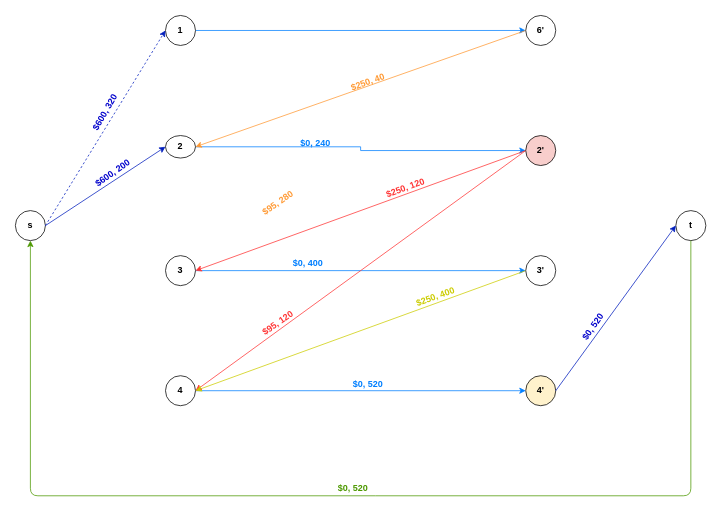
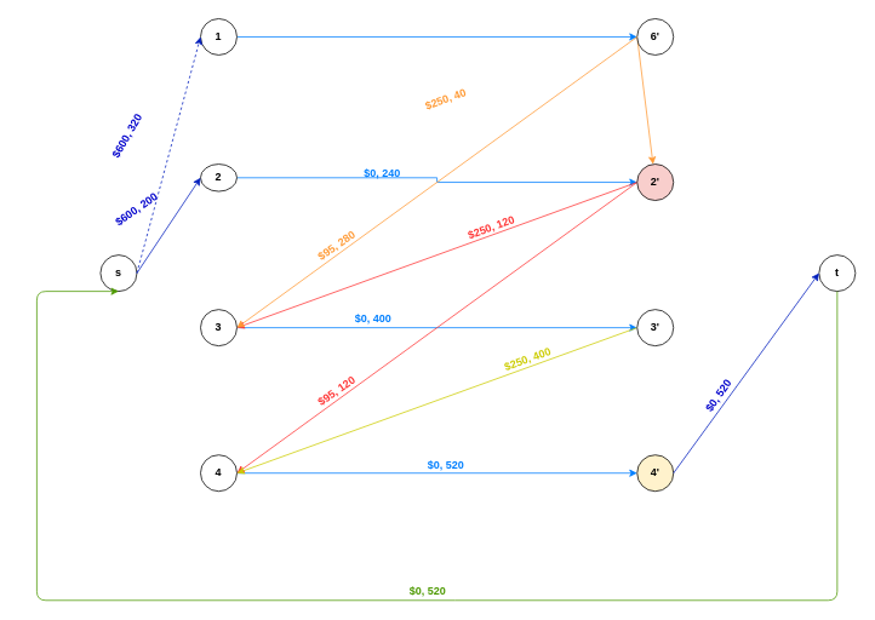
  <mxCell id="0" />
  <mxCell id="1" parent="0" />
- <mxCell id="2" value="&lt;b&gt;s&lt;/b&gt;" style="ellipse;whiteSpace=wrap;html=1;aspect=fixed;" vertex="1" parent="1"><mxGeometry x="20" y="280" width="40" height="40" as="geometry" /></mxCell>
+ <mxCell id="2" value="&lt;b&gt;s&lt;/b&gt;" style="ellipse;whiteSpace=wrap;html=1;aspect=fixed;" vertex="1" parent="1"><mxGeometry x="110" y="280" width="40" height="40" as="geometry" /></mxCell>
  <mxCell id="3" style="edgeStyle=orthogonalEdgeStyle;rounded=0;orthogonalLoop=1;jettySize=auto;html=1;entryX=0;entryY=0.5;entryDx=0;entryDy=0;fontSize=10;fontColor=#33FFFF;strokeColor=#007FFF;" edge="1" parent="1" source="4" target="18"><mxGeometry relative="1" as="geometry" /></mxCell>
  <mxCell id="4" value="&lt;b&gt;1&lt;/b&gt;" style="ellipse;whiteSpace=wrap;html=1;aspect=fixed;" vertex="1" parent="1"><mxGeometry x="220" y="20" width="40" height="40" as="geometry" /></mxCell>
  <mxCell id="5" style="edgeStyle=orthogonalEdgeStyle;rounded=0;orthogonalLoop=1;jettySize=auto;html=1;entryX=0;entryY=0.5;entryDx=0;entryDy=0;fontSize=10;fontColor=#33FFFF;strokeColor=#007FFF;" edge="1" parent="1" source="6" target="19"><mxGeometry relative="1" as="geometry" /></mxCell>
  <mxCell id="6" value="&lt;b&gt;2&lt;/b&gt;" style="ellipse;whiteSpace=wrap;html=1;aspect=fixed;" vertex="1" parent="1"><mxGeometry x="220" y="180" width="40" height="30" as="geometry" /></mxCell>
  <mxCell id="7" style="edgeStyle=orthogonalEdgeStyle;rounded=0;orthogonalLoop=1;jettySize=auto;html=1;entryX=0;entryY=0.5;entryDx=0;entryDy=0;fontSize=10;fontColor=#33FFFF;strokeColor=#007FFF;" edge="1" parent="1" source="8" target="20"><mxGeometry relative="1" as="geometry" /></mxCell>
  <mxCell id="8" value="&lt;b&gt;3&lt;/b&gt;" style="ellipse;whiteSpace=wrap;html=1;aspect=fixed;" vertex="1" parent="1"><mxGeometry x="220" y="340" width="40" height="40" as="geometry" /></mxCell>
  <mxCell id="9" style="edgeStyle=orthogonalEdgeStyle;rounded=0;orthogonalLoop=1;jettySize=auto;html=1;entryX=0;entryY=0.5;entryDx=0;entryDy=0;fontSize=10;fontColor=#33FFFF;strokeColor=#007FFF;" edge="1" parent="1" source="10" target="21"><mxGeometry relative="1" as="geometry" /></mxCell>
  <mxCell id="10" value="&lt;b&gt;4&lt;/b&gt;" style="ellipse;whiteSpace=wrap;html=1;aspect=fixed;" vertex="1" parent="1"><mxGeometry x="220" y="500" width="40" height="40" as="geometry" /></mxCell>
  <mxCell id="11" value="&lt;b&gt;t&lt;/b&gt;" style="ellipse;whiteSpace=wrap;html=1;aspect=fixed;" vertex="1" parent="1"><mxGeometry x="900" y="280" width="40" height="40" as="geometry" /></mxCell>
  <mxCell id="12" value="" style="endArrow=classic;html=1;exitX=1;exitY=0.5;exitDx=0;exitDy=0;fillColor=#0050ef;strokeColor=#001DBC;entryX=0;entryY=0.5;entryDx=0;entryDy=0;dashed=1;" edge="1" parent="1" source="2" target="4"><mxGeometry width="50" height="50" relative="1" as="geometry"><mxPoint x="220" y="650.59" as="sourcePoint" /><mxPoint x="320" y="530.59" as="targetPoint" /></mxGeometry></mxCell>
  <mxCell id="13" value="" style="endArrow=classic;html=1;entryX=0;entryY=0.5;entryDx=0;entryDy=0;fillColor=#0050ef;strokeColor=#001DBC;exitX=1;exitY=0.5;exitDx=0;exitDy=0;" edge="1" parent="1" source="2" target="6"><mxGeometry width="50" height="50" relative="1" as="geometry"><mxPoint x="220" y="650.59" as="sourcePoint" /><mxPoint x="660" y="650.59" as="targetPoint" /></mxGeometry></mxCell>
- <mxCell id="14" value="" style="endArrow=classic;html=1;entryX=1;entryY=0.5;entryDx=0;entryDy=0;exitX=0;exitY=0.5;exitDx=0;exitDy=0;fillColor=#fff2cc;gradientColor=#ffd966;strokeColor=#FF9933;fontColor=#FF9933;" edge="1" parent="1" source="18" target="6"><mxGeometry width="50" height="50" relative="1" as="geometry"><mxPoint x="580" y="530" as="sourcePoint" /><mxPoint x="580" y="770" as="targetPoint" /></mxGeometry></mxCell>
+ <mxCell id="14" value="" style="endArrow=classic;html=1;exitX=0;exitY=0.5;exitDx=0;exitDy=0;fillColor=#fff2cc;gradientColor=#ffd966;strokeColor=#FF9933;fontColor=#FF9933;" edge="1" parent="1" source="18" target="19"><mxGeometry width="50" height="50" relative="1" as="geometry"><mxPoint x="580" y="530" as="sourcePoint" /><mxPoint x="580" y="770" as="targetPoint" /></mxGeometry></mxCell>
  <mxCell id="15" value="" style="endArrow=classic;html=1;fillColor=#e51400;entryX=1;entryY=0.5;entryDx=0;entryDy=0;exitX=0;exitY=0.5;exitDx=0;exitDy=0;strokeColor=#FF3333;fontColor=#FF3333;" edge="1" parent="1" source="19" target="8"><mxGeometry width="50" height="50" relative="1" as="geometry"><mxPoint x="950" y="410" as="sourcePoint" /><mxPoint x="950" y="650" as="targetPoint" /></mxGeometry></mxCell>
  <mxCell id="16" value="" style="endArrow=classic;html=1;fillColor=#e51400;entryX=1;entryY=0.5;entryDx=0;entryDy=0;exitX=0;exitY=0.5;exitDx=0;exitDy=0;strokeColor=#FF3333;fontColor=#FF3333;" edge="1" parent="1" source="19" target="10"><mxGeometry width="50" height="50" relative="1" as="geometry"><mxPoint x="950" y="410" as="sourcePoint" /><mxPoint x="1050" y="530" as="targetPoint" /></mxGeometry></mxCell>
  <mxCell id="17" value="" style="endArrow=classic;html=1;fillColor=#60a917;entryX=1;entryY=0.5;entryDx=0;entryDy=0;exitX=0;exitY=0.5;exitDx=0;exitDy=0;strokeColor=#CCCC00;fontColor=#CCCC00;" edge="1" parent="1" source="20" target="10"><mxGeometry width="50" height="50" relative="1" as="geometry"><mxPoint x="970" y="670" as="sourcePoint" /><mxPoint x="1050" y="530" as="targetPoint" /></mxGeometry></mxCell>
  <mxCell id="18" value="&lt;b&gt;6'&lt;/b&gt;" style="ellipse;whiteSpace=wrap;html=1;aspect=fixed;" vertex="1" parent="1"><mxGeometry x="700" y="20" width="40" height="40" as="geometry" /></mxCell>
  <mxCell id="19" value="&lt;b&gt;2'&lt;/b&gt;" style="ellipse;whiteSpace=wrap;html=1;aspect=fixed;fillColor=#f8cecc;" vertex="1" parent="1"><mxGeometry x="700" y="180" width="40" height="40" as="geometry" /></mxCell>
  <mxCell id="20" value="&lt;b&gt;3'&lt;/b&gt;" style="ellipse;whiteSpace=wrap;html=1;aspect=fixed;" vertex="1" parent="1"><mxGeometry x="700" y="340" width="40" height="40" as="geometry" /></mxCell>
  <mxCell id="21" value="&lt;b&gt;4'&lt;/b&gt;" style="ellipse;whiteSpace=wrap;html=1;aspect=fixed;fillColor=#fff2cc;" vertex="1" parent="1"><mxGeometry x="700" y="500" width="40" height="40" as="geometry" /></mxCell>
  <mxCell id="22" value="" style="endArrow=classic;html=1;exitX=1;exitY=0.5;exitDx=0;exitDy=0;fillColor=#0050ef;strokeColor=#001DBC;entryX=0;entryY=0.5;entryDx=0;entryDy=0;" edge="1" parent="1" source="21" target="11"><mxGeometry width="50" height="50" relative="1" as="geometry"><mxPoint x="750" y="370" as="sourcePoint" /><mxPoint x="910" y="310" as="targetPoint" /></mxGeometry></mxCell>
+ <mxCell id="23" value="" style="endArrow=classic;html=1;entryX=1;entryY=0.5;entryDx=0;entryDy=0;exitX=0;exitY=0.5;exitDx=0;exitDy=0;fillColor=#fff2cc;gradientColor=#ffd966;strokeColor=#FF9933;fontColor=#FF9933;" edge="1" parent="1" source="18" target="8"><mxGeometry width="50" height="50" relative="1" as="geometry"><mxPoint x="710" y="50" as="sourcePoint" /><mxPoint x="270" y="210" as="targetPoint" /></mxGeometry></mxCell>
  <mxCell id="24" value="" style="edgeStyle=segmentEdgeStyle;endArrow=classic;html=1;fontSize=10;entryX=0.5;entryY=1;entryDx=0;entryDy=0;fontColor=#00FF00;strokeColor=#4D9900;" edge="1" parent="1" target="2"><mxGeometry width="50" height="50" relative="1" as="geometry"><mxPoint x="500" y="660" as="sourcePoint" /><mxPoint x="570" y="520" as="targetPoint" /><Array as="points"><mxPoint x="500" y="660" /><mxPoint x="40" y="660" /></Array></mxGeometry></mxCell>
  <mxCell id="25" value="&lt;b&gt;$0, 240&lt;/b&gt;" style="text;html=1;strokeColor=none;fillColor=none;align=center;verticalAlign=middle;whiteSpace=wrap;rounded=0;fontColor=#007FFF;" vertex="1" parent="1"><mxGeometry x="360" y="180" width="120" height="20" as="geometry" /></mxCell>
  <mxCell id="26" value="&lt;b&gt;$0, 400&lt;/b&gt;" style="text;html=1;strokeColor=none;fillColor=none;align=center;verticalAlign=middle;whiteSpace=wrap;rounded=0;fontColor=#007FFF;" vertex="1" parent="1"><mxGeometry x="350" y="340" width="120" height="20" as="geometry" /></mxCell>
  <mxCell id="27" value="&lt;b&gt;$0, 520&lt;/b&gt;" style="text;html=1;strokeColor=none;fillColor=none;align=center;verticalAlign=middle;whiteSpace=wrap;rounded=0;fontColor=#007FFF;" vertex="1" parent="1"><mxGeometry x="430" y="500.59" width="120" height="20" as="geometry" /></mxCell>
  <mxCell id="28" value="" style="endArrow=none;html=1;fontSize=10;fontColor=#00FF00;entryX=0.5;entryY=1;entryDx=0;entryDy=0;strokeColor=#4D9900;" edge="1" parent="1" target="11"><mxGeometry width="50" height="50" relative="1" as="geometry"><mxPoint x="500" y="660" as="sourcePoint" /><mxPoint x="510" y="510" as="targetPoint" /><Array as="points"><mxPoint x="920" y="660" /></Array></mxGeometry></mxCell>
  <mxCell id="29" value="&lt;b&gt;$600, 320&lt;/b&gt;" style="text;html=1;strokeColor=none;fillColor=none;align=center;verticalAlign=middle;whiteSpace=wrap;rounded=0;rotation=-60;fontColor=#0000CC;" vertex="1" parent="1"><mxGeometry x="80" y="139.41" width="120" height="20" as="geometry" /></mxCell>
  <mxCell id="30" value="&lt;b&gt;$600, 200&lt;/b&gt;" style="text;html=1;strokeColor=none;fillColor=none;align=center;verticalAlign=middle;whiteSpace=wrap;rounded=0;rotation=-35;fontColor=#0000CC;" vertex="1" parent="1"><mxGeometry x="90" y="220" width="120" height="20" as="geometry" /></mxCell>
  <mxCell id="31" value="&lt;b&gt;$250, 40&lt;/b&gt;" style="text;html=1;strokeColor=none;fillColor=none;align=center;verticalAlign=middle;whiteSpace=wrap;rounded=0;rotation=-20;fontColor=#FF9933;" vertex="1" parent="1"><mxGeometry x="430" y="99.41" width="120" height="20" as="geometry" /></mxCell>
  <mxCell id="32" value="&lt;b&gt;$95, 280&lt;/b&gt;" style="text;html=1;strokeColor=none;fillColor=none;align=center;verticalAlign=middle;whiteSpace=wrap;rounded=0;rotation=-35;fontColor=#FF9933;" vertex="1" parent="1"><mxGeometry x="310" y="260" width="120" height="20" as="geometry" /></mxCell>
  <mxCell id="33" value="&lt;b&gt;$250, 120&lt;/b&gt;" style="text;html=1;strokeColor=none;fillColor=none;align=center;verticalAlign=middle;whiteSpace=wrap;rounded=0;rotation=-20;fontColor=#FF3333;" vertex="1" parent="1"><mxGeometry x="480" y="240" width="120" height="20" as="geometry" /></mxCell>
  <mxCell id="34" value="&lt;b&gt;$95, 120&lt;/b&gt;" style="text;html=1;strokeColor=none;fillColor=none;align=center;verticalAlign=middle;whiteSpace=wrap;rounded=0;rotation=-35;fontColor=#FF3333;" vertex="1" parent="1"><mxGeometry x="310" y="420" width="120" height="20" as="geometry" /></mxCell>
  <mxCell id="35" value="&lt;b&gt;$250, 400&lt;/b&gt;" style="text;html=1;strokeColor=none;fillColor=none;align=center;verticalAlign=middle;whiteSpace=wrap;rounded=0;rotation=-20;fontColor=#CCCC00;" vertex="1" parent="1"><mxGeometry x="520" y="385" width="120" height="20" as="geometry" /></mxCell>
  <mxCell id="36" value="&lt;b&gt;$0, 520&lt;/b&gt;" style="text;html=1;strokeColor=none;fillColor=none;align=center;verticalAlign=middle;whiteSpace=wrap;rounded=0;rotation=-55;fontColor=#0000CC;" vertex="1" parent="1"><mxGeometry x="740" y="425" width="100" height="20" as="geometry" /></mxCell>
  <mxCell id="37" value="&lt;b&gt;$0, 520&lt;/b&gt;" style="text;html=1;strokeColor=none;fillColor=none;align=center;verticalAlign=middle;whiteSpace=wrap;rounded=0;rotation=0;fontColor=#4D9900;" vertex="1" parent="1"><mxGeometry x="420" y="640" width="100" height="20" as="geometry" /></mxCell>
